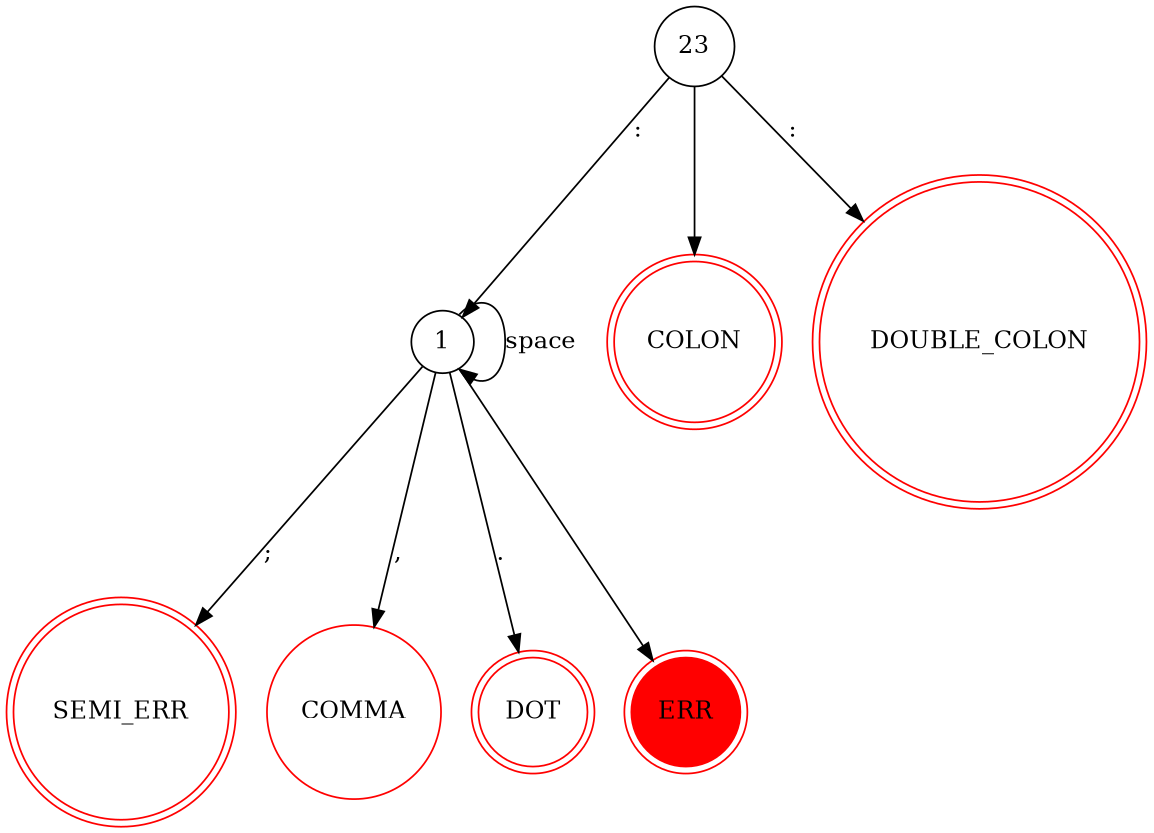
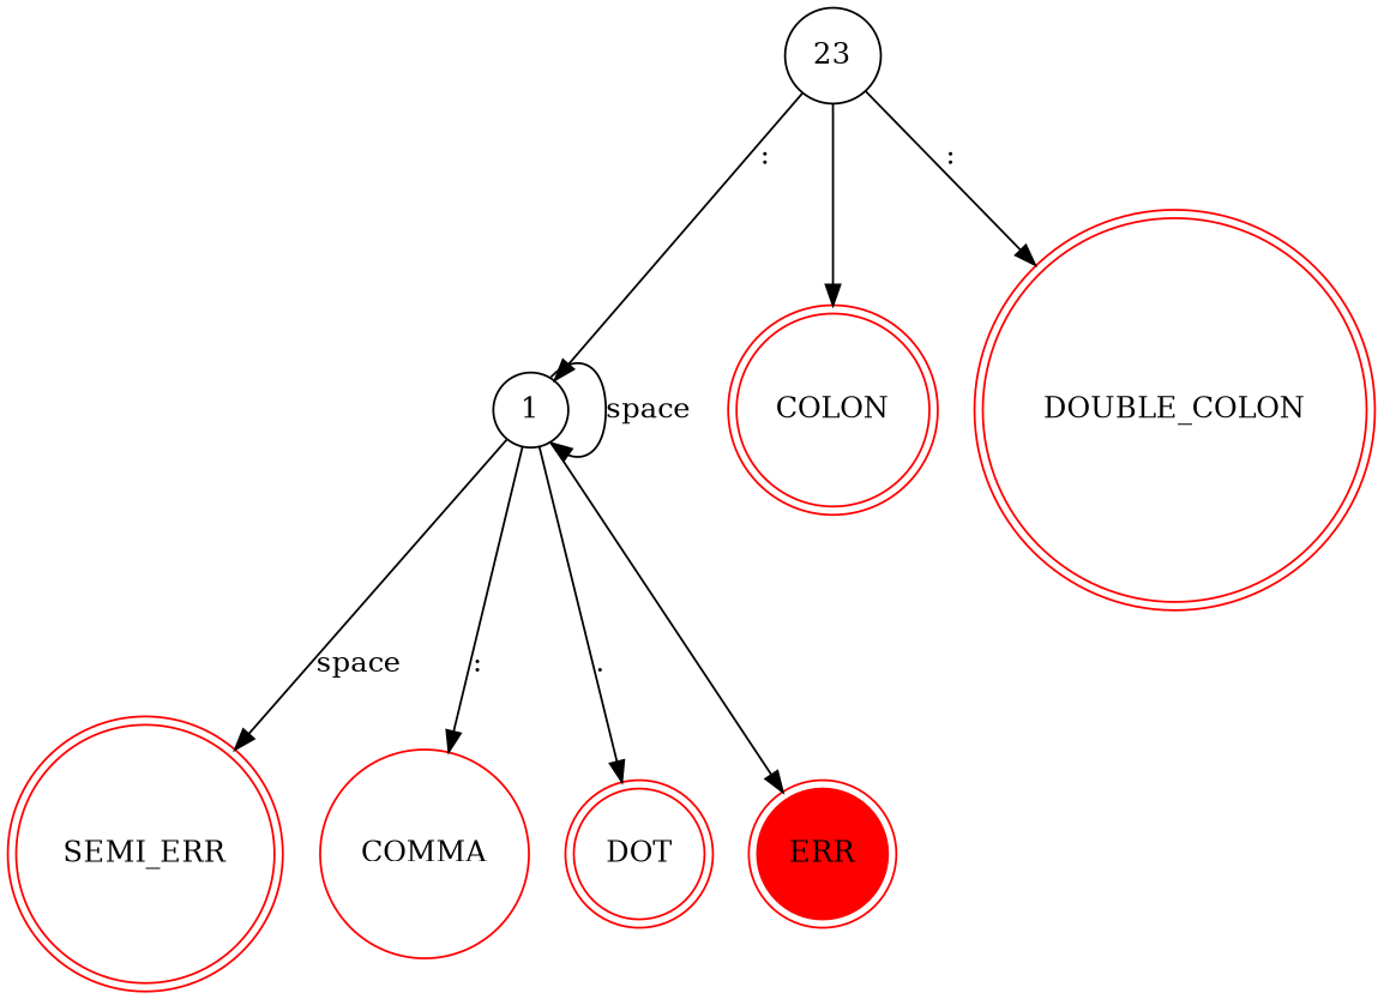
  digraph {
    node [shape=doublecircle color=red]
    "" [shape=none color=""]
    1 [shape=circle color=""]
    n3 [label=SEMI_ERR]
    n4 [label=COMMA shape=circle]
    n5 [label=DOT]
    n6 [label=ERR style=filled]
    23 [shape=circle color=""]
    n8 [label=COLON]
    n9 [label=DOUBLE_COLON]
    1 -> 1 [label=space]
-   1 -> n3 [label=";"]
-   1 -> n4 [label=","]
+   1 -> n3 [label=space]
+   1 -> n4 [label=":"]
    1 -> n5 [label="."]
    1 -> n6
    23 -> 1 [label=":"]
    23 -> n8
    23 -> n9 [label=":"]
  }
